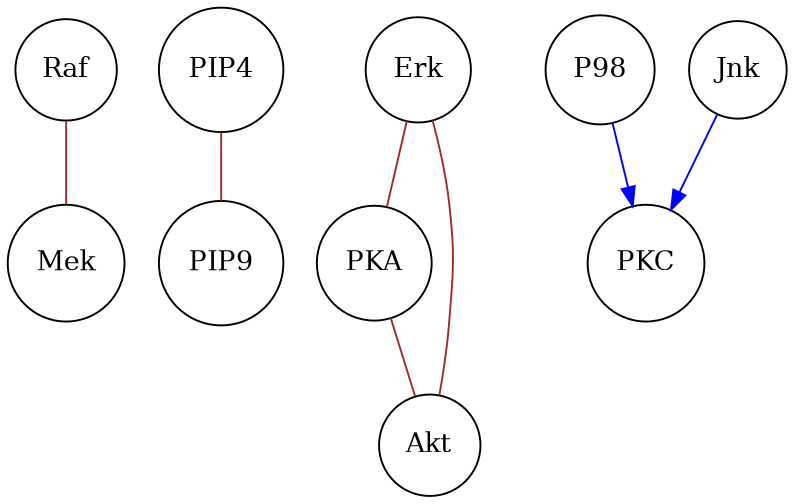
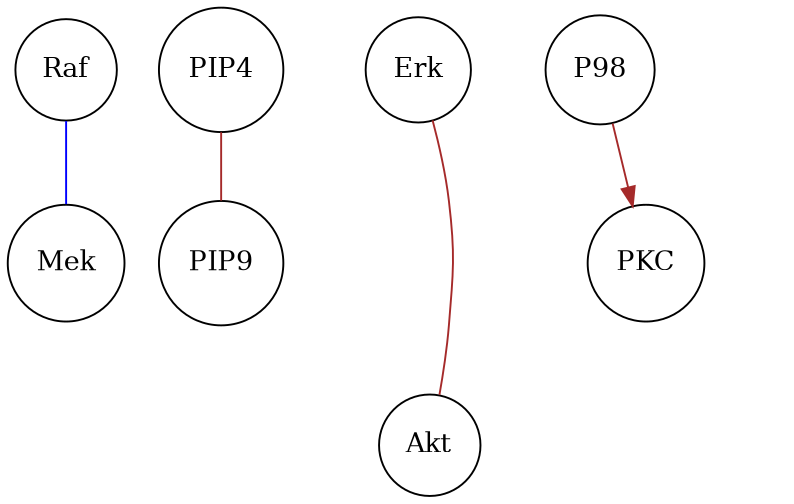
  digraph {
    node [shape=circle]
    edge [color=brown dir=none]
    Raf [height=.5 width=.5]
    Mek [height=.5 width=.5]
    n3 [height=.5 label=PIP4 width=.5]
    n4 [height=.5 label=PIP9 width=.5]
    Erk [height=.5 width=.5]
-   PKA [height=.5 width=.5]
    Akt [height=.5 width=.5]
    n8 [height=.5 label=P98 width=.5]
    PKC [height=.5 width=.5]
-   Jnk [height=.5 width=.5]
-   Raf -> Mek
+   Raf -> Mek [color=blue]
    n3 -> n4
-   Erk -> PKA
    Erk -> Akt
-   PKA -> Akt
-   n8 -> PKC [color=blue dir=""]
-   Jnk -> PKC [color=blue dir=""]
+   n8 -> PKC [dir=""]
  }
